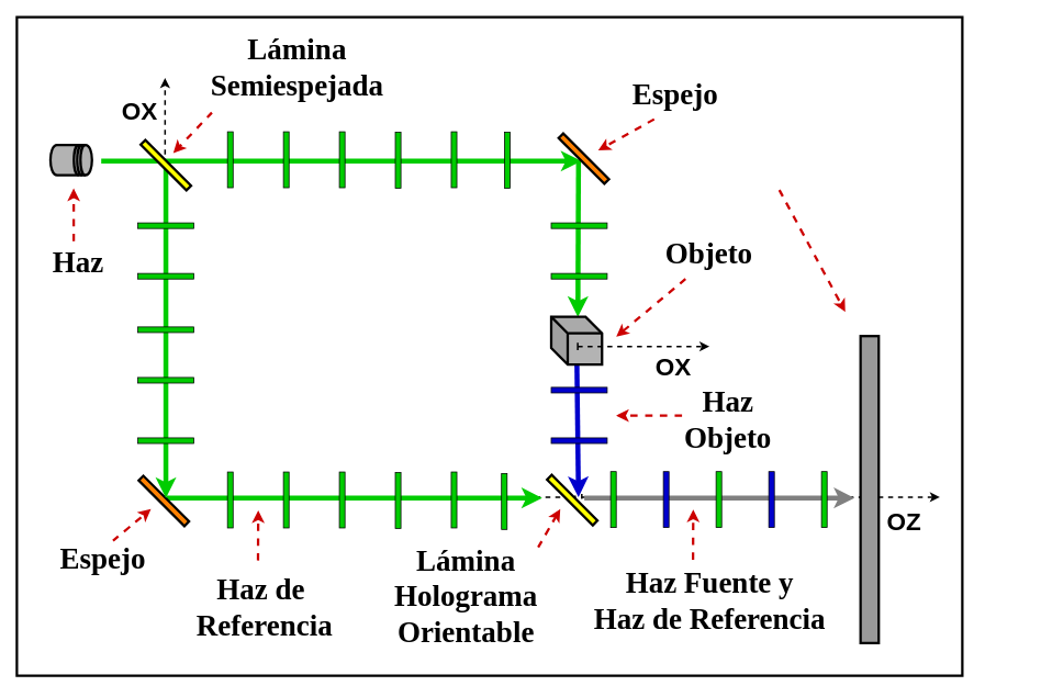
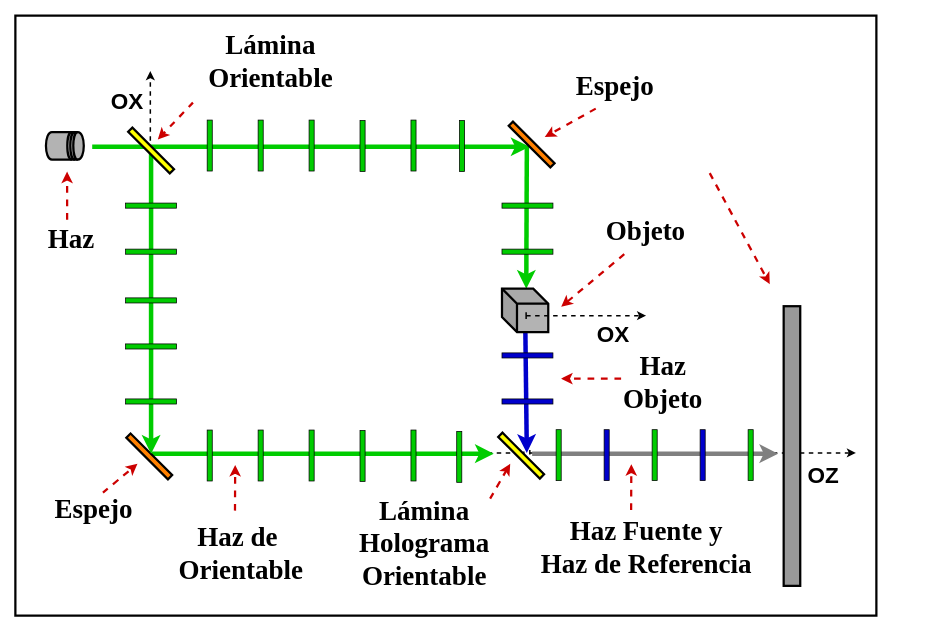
  <mxCell id="0" />
  <mxCell id="1" parent="0" />
  <mxCell id="2" value="" style="endArrow=classic;html=1;rounded=0;strokeWidth=6;strokeColor=#0000CC;startArrow=none;startFill=0;movable=1;resizable=1;rotatable=1;deletable=1;editable=1;connectable=1;" parent="1" source="69" edge="1"><mxGeometry x="-0.359" y="92" width="50" height="50" relative="1" as="geometry"><mxPoint x="701.964" y="423.424" as="sourcePoint" /><mxPoint x="701.922" y="603.021" as="targetPoint" /><mxPoint y="1" as="offset" /></mxGeometry></mxCell>
  <mxCell id="3" value="" style="endArrow=classic;html=1;strokeWidth=2;rounded=0;jumpStyle=line;dashed=1;startArrow=none;movable=1;resizable=1;rotatable=1;deletable=1;editable=1;connectable=1;endFill=1;startFill=0;" parent="1" edge="1"><mxGeometry width="50" height="50" relative="1" as="geometry"><mxPoint x="229.81" y="603" as="sourcePoint" /><mxPoint x="1140.76" y="603" as="targetPoint" /></mxGeometry></mxCell>
  <mxCell id="4" value="" style="endArrow=classic;html=1;rounded=0;strokeWidth=6;startArrow=none;startFill=0;movable=1;resizable=1;rotatable=1;deletable=1;editable=1;connectable=1;jumpStyle=sharp;shadow=0;strokeColor=#808080;" parent="1" edge="1"><mxGeometry x="-0.359" y="92" width="50" height="50" relative="1" as="geometry"><mxPoint x="709" y="604" as="sourcePoint" /><mxPoint x="1037" y="604" as="targetPoint" /><mxPoint y="1" as="offset" /></mxGeometry></mxCell>
  <mxCell id="5" value="" style="endArrow=classic;html=1;strokeWidth=2;rounded=0;jumpStyle=line;dashed=1;startArrow=oval;movable=1;resizable=1;rotatable=1;deletable=1;editable=1;connectable=1;endFill=1;startFill=1;" parent="1" edge="1"><mxGeometry width="50" height="50" relative="1" as="geometry"><mxPoint x="199.94" y="609.9" as="sourcePoint" /><mxPoint x="199.94" y="93.98" as="targetPoint" /></mxGeometry></mxCell>
  <mxCell id="6" value="" style="endArrow=classic;html=1;rounded=0;strokeWidth=6;strokeColor=#00CC00;startArrow=none;startFill=0;movable=1;resizable=1;rotatable=1;deletable=1;editable=1;connectable=1;" parent="1" edge="1"><mxGeometry width="50" height="50" relative="1" as="geometry"><mxPoint x="201.915" y="604.084" as="sourcePoint" /><mxPoint x="657.81" y="604" as="targetPoint" /></mxGeometry></mxCell>
  <mxCell id="7" value="" style="shape=datastore;whiteSpace=wrap;html=1;strokeWidth=3;fillColor=#B3B3B3;direction=south;movable=1;resizable=1;rotatable=1;deletable=1;editable=1;connectable=1;" parent="1" vertex="1"><mxGeometry x="60.763" y="175.187" width="50.464" height="36.671" as="geometry" /></mxCell>
  <mxCell id="8" value="" style="endArrow=classic;html=1;rounded=0;strokeWidth=6;strokeColor=#00CC00;startArrow=none;startFill=0;entryX=1;entryY=0;entryDx=0;entryDy=0;movable=1;resizable=1;rotatable=1;deletable=1;editable=1;connectable=1;" parent="1" edge="1"><mxGeometry width="50" height="50" relative="1" as="geometry"><mxPoint x="122.441" y="194.889" as="sourcePoint" /><mxPoint x="705.579" y="194.889" as="targetPoint" /></mxGeometry></mxCell>
  <mxCell id="9" value="" style="rounded=0;whiteSpace=wrap;html=1;strokeWidth=3;fillColor=#FF8000;rotation=45;movable=1;resizable=1;rotatable=1;deletable=1;editable=1;connectable=1;" parent="1" vertex="1"><mxGeometry x="159.253" y="603.722" width="78.499" height="7.977" as="geometry" /></mxCell>
  <mxCell id="10" value="" style="rounded=0;whiteSpace=wrap;html=1;strokeWidth=3;fillColor=#999999;rotation=90;movable=1;resizable=1;rotatable=1;deletable=1;editable=1;connectable=1;" parent="1" vertex="1"><mxGeometry x="869" y="582.84" width="372.88" height="22.08" as="geometry" /></mxCell>
  <mxCell id="11" value="" style="endArrow=classic;html=1;rounded=0;strokeWidth=6;strokeColor=#00CC00;startArrow=none;startFill=0;movable=1;resizable=1;rotatable=1;deletable=1;editable=1;connectable=1;entryX=0.525;entryY=0.004;entryDx=0;entryDy=0;entryPerimeter=0;" parent="1" target="69" edge="1"><mxGeometry x="-0.359" y="92" width="50" height="50" relative="1" as="geometry"><mxPoint x="701.964" y="193.956" as="sourcePoint" /><mxPoint x="702" y="364" as="targetPoint" /><mxPoint y="1" as="offset" /></mxGeometry></mxCell>
  <mxCell id="12" value="" style="rounded=0;whiteSpace=wrap;html=1;rotation=-90;fillColor=#00CC00;movable=1;resizable=1;rotatable=1;deletable=1;editable=1;connectable=1;" parent="1" vertex="1"><mxGeometry x="245.153" y="189.835" width="67.929" height="6.776" as="geometry" /></mxCell>
  <mxCell id="13" value="" style="rounded=0;whiteSpace=wrap;html=1;rotation=-90;fillColor=#00CC00;movable=1;resizable=1;rotatable=1;deletable=1;editable=1;connectable=1;" parent="1" vertex="1"><mxGeometry x="313.082" y="189.835" width="67.929" height="6.776" as="geometry" /></mxCell>
  <mxCell id="14" value="" style="rounded=0;whiteSpace=wrap;html=1;rotation=-90;fillColor=#00CC00;movable=1;resizable=1;rotatable=1;deletable=1;editable=1;connectable=1;" parent="1" vertex="1"><mxGeometry x="381.011" y="189.835" width="67.929" height="6.776" as="geometry" /></mxCell>
  <mxCell id="15" value="" style="rounded=0;whiteSpace=wrap;html=1;rotation=-90;fillColor=#00CC00;movable=1;resizable=1;rotatable=1;deletable=1;editable=1;connectable=1;" parent="1" vertex="1"><mxGeometry x="448.94" y="190.435" width="67.929" height="6.776" as="geometry" /></mxCell>
  <mxCell id="16" value="" style="rounded=0;whiteSpace=wrap;html=1;rotation=-90;fillColor=#00CC00;movable=1;resizable=1;rotatable=1;deletable=1;editable=1;connectable=1;" parent="1" vertex="1"><mxGeometry x="516.869" y="189.835" width="67.929" height="6.776" as="geometry" /></mxCell>
  <mxCell id="17" value="" style="rounded=0;whiteSpace=wrap;html=1;rotation=-90;fillColor=#00CC00;movable=1;resizable=1;rotatable=1;deletable=1;editable=1;connectable=1;" parent="1" vertex="1"><mxGeometry x="581.579" y="190.435" width="67.929" height="6.776" as="geometry" /></mxCell>
  <mxCell id="18" value="" style="rounded=0;whiteSpace=wrap;html=1;rotation=-90;fillColor=#00CC00;movable=1;resizable=1;rotatable=1;deletable=1;editable=1;connectable=1;" parent="1" vertex="1"><mxGeometry x="245.153" y="603.122" width="67.929" height="6.776" as="geometry" /></mxCell>
  <mxCell id="19" value="" style="rounded=0;whiteSpace=wrap;html=1;rotation=-90;fillColor=#00CC00;movable=1;resizable=1;rotatable=1;deletable=1;editable=1;connectable=1;" parent="1" vertex="1"><mxGeometry x="313.082" y="603.122" width="67.929" height="6.776" as="geometry" /></mxCell>
  <mxCell id="20" value="" style="rounded=0;whiteSpace=wrap;html=1;rotation=-90;fillColor=#00CC00;movable=1;resizable=1;rotatable=1;deletable=1;editable=1;connectable=1;" parent="1" vertex="1"><mxGeometry x="381.011" y="603.122" width="67.929" height="6.776" as="geometry" /></mxCell>
  <mxCell id="21" value="" style="rounded=0;whiteSpace=wrap;html=1;rotation=-90;fillColor=#00CC00;movable=1;resizable=1;rotatable=1;deletable=1;editable=1;connectable=1;" parent="1" vertex="1"><mxGeometry x="448.94" y="603.722" width="67.929" height="6.776" as="geometry" /></mxCell>
  <mxCell id="22" value="" style="rounded=0;whiteSpace=wrap;html=1;rotation=-90;fillColor=#00CC00;movable=1;resizable=1;rotatable=1;deletable=1;editable=1;connectable=1;" parent="1" vertex="1"><mxGeometry x="516.869" y="603.122" width="67.929" height="6.776" as="geometry" /></mxCell>
  <mxCell id="23" value="" style="rounded=0;whiteSpace=wrap;html=1;rotation=-90;fillColor=#00CC00;movable=1;resizable=1;rotatable=1;deletable=1;editable=1;connectable=1;" parent="1" vertex="1"><mxGeometry x="577.879" y="604.922" width="67.929" height="6.776" as="geometry" /></mxCell>
  <mxCell id="24" value="" style="endArrow=classic;html=1;rounded=0;strokeWidth=6;strokeColor=#00CC00;startArrow=none;startFill=0;entryX=1;entryY=1;entryDx=0;entryDy=0;movable=1;resizable=1;rotatable=1;deletable=1;editable=1;connectable=1;" parent="1" edge="1"><mxGeometry width="50" height="50" relative="1" as="geometry"><mxPoint x="200.94" y="194.889" as="sourcePoint" /><mxPoint x="200.94" y="604.121" as="targetPoint" /></mxGeometry></mxCell>
  <mxCell id="25" value="" style="rounded=0;whiteSpace=wrap;html=1;strokeWidth=3;fillColor=#FF8000;rotation=45;movable=1;resizable=1;rotatable=1;deletable=1;editable=1;connectable=1;" parent="1" vertex="1"><mxGeometry x="669.133" y="187.844" width="78.499" height="7.977" as="geometry" /></mxCell>
  <mxCell id="26" value="" style="rounded=0;whiteSpace=wrap;html=1;strokeWidth=3;fillColor=#FFFF00;rotation=45;movable=1;resizable=1;rotatable=1;deletable=1;editable=1;connectable=1;" parent="1" vertex="1"><mxGeometry x="161.69" y="195.822" width="78.499" height="7.977" as="geometry" /></mxCell>
  <mxCell id="27" value="" style="rounded=0;whiteSpace=wrap;html=1;rotation=-180;fillColor=#00CC00;movable=1;resizable=1;rotatable=1;deletable=1;editable=1;connectable=1;" parent="1" vertex="1"><mxGeometry x="166.978" y="269.943" width="67.929" height="6.776" as="geometry" /></mxCell>
  <mxCell id="28" value="" style="rounded=0;whiteSpace=wrap;html=1;rotation=-180;fillColor=#00CC00;movable=1;resizable=1;rotatable=1;deletable=1;editable=1;connectable=1;" parent="1" vertex="1"><mxGeometry x="166.978" y="331.329" width="67.929" height="6.776" as="geometry" /></mxCell>
  <mxCell id="29" value="" style="rounded=0;whiteSpace=wrap;html=1;rotation=-180;fillColor=#00CC00;movable=1;resizable=1;rotatable=1;deletable=1;editable=1;connectable=1;" parent="1" vertex="1"><mxGeometry x="166.978" y="396.344" width="67.929" height="6.776" as="geometry" /></mxCell>
  <mxCell id="30" value="" style="rounded=0;whiteSpace=wrap;html=1;rotation=-180;fillColor=#00CC00;movable=1;resizable=1;rotatable=1;deletable=1;editable=1;connectable=1;" parent="1" vertex="1"><mxGeometry x="166.978" y="457.729" width="67.929" height="6.776" as="geometry" /></mxCell>
  <mxCell id="31" value="" style="rounded=0;whiteSpace=wrap;html=1;rotation=-180;fillColor=#00CC00;movable=1;resizable=1;rotatable=1;deletable=1;editable=1;connectable=1;" parent="1" vertex="1"><mxGeometry x="668.814" y="269.943" width="67.929" height="6.776" as="geometry" /></mxCell>
  <mxCell id="32" value="" style="rounded=0;whiteSpace=wrap;html=1;rotation=-180;fillColor=#00CC00;movable=1;resizable=1;rotatable=1;deletable=1;editable=1;connectable=1;" parent="1" vertex="1"><mxGeometry x="668.814" y="331.329" width="67.929" height="6.776" as="geometry" /></mxCell>
  <mxCell id="33" value="" style="rounded=0;whiteSpace=wrap;html=1;rotation=-180;fillColor=#00CC00;movable=1;resizable=1;rotatable=1;deletable=1;editable=1;connectable=1;" parent="1" vertex="1"><mxGeometry x="166.978" y="531.079" width="67.929" height="6.776" as="geometry" /></mxCell>
  <mxCell id="34" value="" style="rounded=0;whiteSpace=wrap;html=1;rotation=-180;fillColor=#0000CC;movable=1;resizable=1;rotatable=1;deletable=1;editable=1;connectable=1;" parent="1" vertex="1"><mxGeometry x="668.814" y="469.693" width="67.929" height="6.776" as="geometry" /></mxCell>
  <mxCell id="35" value="" style="rounded=0;whiteSpace=wrap;html=1;rotation=-180;fillColor=#0000CC;movable=1;resizable=1;rotatable=1;deletable=1;editable=1;connectable=1;" parent="1" vertex="1"><mxGeometry x="668.814" y="531.079" width="67.929" height="6.776" as="geometry" /></mxCell>
- <mxCell id="36" value="Haz de&lt;br style=&quot;border-color: var(--border-color);&quot;&gt;&amp;nbsp;Referencia" style="text;html=1;align=center;verticalAlign=middle;resizable=1;points=[];autosize=1;strokeColor=none;fillColor=none;fontSize=36;fontFamily=Times New Roman;fontColor=#000000;fontStyle=1;movable=1;rotatable=1;deletable=1;editable=1;connectable=1;" parent="1" vertex="1"><mxGeometry x="217.81" y="687.18" width="196" height="100" as="geometry" /></mxCell>
+ <mxCell id="36" value="Haz de&lt;br style=&quot;border-color: var(--border-color);&quot;&gt;&amp;nbsp;Orientable" style="text;html=1;align=center;verticalAlign=middle;resizable=1;points=[];autosize=1;strokeColor=none;fillColor=none;fontSize=36;fontFamily=Times New Roman;fontColor=#000000;fontStyle=1;movable=1;rotatable=1;deletable=1;editable=1;connectable=1;" parent="1" vertex="1"><mxGeometry x="217.81" y="687.18" width="196" height="100" as="geometry" /></mxCell>
  <mxCell id="37" value="Objeto" style="text;html=1;align=center;verticalAlign=middle;resizable=1;points=[];autosize=1;strokeColor=none;fillColor=none;fontSize=36;fontFamily=Times New Roman;fontColor=#000000;fontStyle=1;movable=1;rotatable=1;deletable=1;editable=1;connectable=1;" parent="1" vertex="1"><mxGeometry x="794.968" y="278.102" width="130" height="60" as="geometry" /></mxCell>
  <mxCell id="38" value="Haz" style="text;html=1;align=center;verticalAlign=middle;resizable=1;points=[];autosize=1;strokeColor=none;fillColor=none;fontSize=36;fontFamily=Times New Roman;fontColor=#000000;fontStyle=1;movable=1;rotatable=1;deletable=1;editable=1;connectable=1;" parent="1" vertex="1"><mxGeometry x="29.256" y="287.999" width="130" height="60" as="geometry" /></mxCell>
  <mxCell id="39" value="" style="endArrow=classic;html=1;dashed=1;strokeColor=#CC0000;strokeWidth=3;fontFamily=Times New Roman;fontSize=36;fontColor=#000000;curved=1;movable=1;resizable=1;rotatable=1;deletable=1;editable=1;connectable=1;" parent="1" edge="1"><mxGeometry x="-0.37" y="53" width="50" height="50" relative="1" as="geometry"><mxPoint x="793.81" y="144" as="sourcePoint" /><mxPoint x="725.81" y="182" as="targetPoint" /><mxPoint y="-1" as="offset" /></mxGeometry></mxCell>
  <mxCell id="40" value="" style="endArrow=classic;html=1;dashed=1;strokeColor=#CC0000;strokeWidth=3;fontFamily=Times New Roman;fontSize=36;fontColor=#000000;curved=1;movable=1;resizable=1;rotatable=1;deletable=1;editable=1;connectable=1;" parent="1" edge="1"><mxGeometry x="-0.37" y="53" width="50" height="50" relative="1" as="geometry"><mxPoint x="136.76" y="656" as="sourcePoint" /><mxPoint x="182.824" y="617.575" as="targetPoint" /><mxPoint y="-1" as="offset" /></mxGeometry></mxCell>
  <mxCell id="41" value="" style="endArrow=classic;html=1;dashed=1;strokeColor=#CC0000;strokeWidth=3;fontFamily=Times New Roman;fontSize=36;fontColor=#000000;curved=1;movable=1;resizable=1;rotatable=1;deletable=1;editable=1;connectable=1;" parent="1" edge="1"><mxGeometry x="-0.37" y="53" width="50" height="50" relative="1" as="geometry"><mxPoint x="89" y="292" as="sourcePoint" /><mxPoint x="89" y="228" as="targetPoint" /><mxPoint y="-1" as="offset" /></mxGeometry></mxCell>
  <mxCell id="42" value="" style="endArrow=classic;html=1;dashed=1;strokeColor=#CC0000;strokeWidth=3;fontFamily=Times New Roman;fontSize=36;fontColor=#000000;curved=1;movable=1;resizable=1;rotatable=1;deletable=1;editable=1;connectable=1;" parent="1" edge="1"><mxGeometry x="-0.37" y="53" width="50" height="50" relative="1" as="geometry"><mxPoint x="312.81" y="680" as="sourcePoint" /><mxPoint x="313.084" y="619.051" as="targetPoint" /><mxPoint y="-1" as="offset" /></mxGeometry></mxCell>
  <mxCell id="43" value="" style="endArrow=classic;html=1;dashed=1;strokeColor=#CC0000;strokeWidth=3;fontFamily=Times New Roman;fontSize=36;fontColor=#000000;curved=1;movable=1;resizable=1;rotatable=1;deletable=1;editable=1;connectable=1;" parent="1" edge="1"><mxGeometry x="-0.37" y="53" width="50" height="50" relative="1" as="geometry"><mxPoint x="653" y="664" as="sourcePoint" /><mxPoint x="679.792" y="617.575" as="targetPoint" /><mxPoint y="-1" as="offset" /></mxGeometry></mxCell>
  <mxCell id="44" value="Haz Fuente y&lt;br&gt;Haz de Referencia" style="text;html=1;align=center;verticalAlign=middle;resizable=1;points=[];autosize=1;strokeColor=none;fillColor=none;fontSize=36;fontFamily=Times New Roman;fontColor=#000000;fontStyle=1;movable=1;rotatable=1;deletable=1;editable=1;connectable=1;" parent="1" vertex="1"><mxGeometry x="709.01" y="678.74" width="304" height="100" as="geometry" /></mxCell>
  <mxCell id="45" value="" style="endArrow=classic;html=1;dashed=1;strokeColor=#CC0000;strokeWidth=3;fontFamily=Times New Roman;fontSize=36;fontColor=#000000;curved=1;movable=1;resizable=1;rotatable=1;deletable=1;editable=1;connectable=1;" parent="1" edge="1"><mxGeometry x="-0.37" y="53" width="50" height="50" relative="1" as="geometry"><mxPoint x="831.87" y="338.1" as="sourcePoint" /><mxPoint x="747.755" y="408.25" as="targetPoint" /><mxPoint y="-1" as="offset" /></mxGeometry></mxCell>
- <mxCell id="46" value="Lámina&lt;br&gt;Semiespejada" style="text;html=1;align=center;verticalAlign=middle;resizable=1;points=[];autosize=1;strokeColor=none;fillColor=none;fontSize=36;fontFamily=Times New Roman;fontColor=#000000;fontStyle=1;movable=1;rotatable=1;deletable=1;editable=1;connectable=1;" parent="1" vertex="1"><mxGeometry x="265.81" y="32" width="187.54" height="100" as="geometry" /></mxCell>
+ <mxCell id="46" value="Lámina&lt;br&gt;Orientable" style="text;html=1;align=center;verticalAlign=middle;resizable=1;points=[];autosize=1;strokeColor=none;fillColor=none;fontSize=36;fontFamily=Times New Roman;fontColor=#000000;fontStyle=1;movable=1;rotatable=1;deletable=1;editable=1;connectable=1;" parent="1" vertex="1"><mxGeometry x="265.81" y="32" width="187.54" height="100" as="geometry" /></mxCell>
  <mxCell id="47" value="Espejo" style="text;html=1;align=center;verticalAlign=middle;resizable=1;points=[];autosize=1;strokeColor=none;fillColor=none;fontSize=36;fontFamily=Times New Roman;fontColor=#000000;fontStyle=1;movable=1;rotatable=1;deletable=1;editable=1;connectable=1;" parent="1" vertex="1"><mxGeometry x="747.63" y="84" width="142.74" height="60" as="geometry" /></mxCell>
  <mxCell id="48" value="Lámina&lt;br&gt;Holograma&lt;br&gt;Orientable" style="text;html=1;align=center;verticalAlign=middle;resizable=1;points=[];autosize=1;strokeColor=none;fillColor=none;fontSize=36;fontFamily=Times New Roman;fontColor=#000000;fontStyle=1;movable=1;rotatable=1;deletable=1;editable=1;connectable=1;" parent="1" vertex="1"><mxGeometry x="448.94" y="652" width="232" height="144" as="geometry" /></mxCell>
  <mxCell id="49" value="" style="endArrow=classic;html=1;dashed=1;strokeColor=#CC0000;strokeWidth=3;fontFamily=Times New Roman;fontSize=36;fontColor=#000000;curved=1;movable=1;resizable=1;rotatable=1;deletable=1;editable=1;connectable=1;" parent="1" edge="1"><mxGeometry x="-0.37" y="53" width="50" height="50" relative="1" as="geometry"><mxPoint x="256.76" y="136" as="sourcePoint" /><mxPoint x="209.94" y="185" as="targetPoint" /><mxPoint y="-1" as="offset" /></mxGeometry></mxCell>
  <mxCell id="50" value="" style="endArrow=classic;html=1;dashed=1;strokeColor=#CC0000;strokeWidth=3;fontFamily=Times New Roman;fontSize=36;fontColor=#000000;curved=1;movable=1;resizable=1;rotatable=1;deletable=1;editable=1;connectable=1;" parent="1" edge="1"><mxGeometry x="-0.37" y="53" width="50" height="50" relative="1" as="geometry"><mxPoint x="945.81" y="230" as="sourcePoint" /><mxPoint x="1025.81" y="378" as="targetPoint" /><mxPoint y="-1" as="offset" /></mxGeometry></mxCell>
  <mxCell id="51" value="Espejo" style="text;html=1;align=center;verticalAlign=middle;resizable=1;points=[];autosize=1;strokeColor=none;fillColor=none;fontSize=36;fontFamily=Times New Roman;fontColor=#000000;fontStyle=1;movable=1;rotatable=1;deletable=1;editable=1;connectable=1;" parent="1" vertex="1"><mxGeometry x="52.76" y="648" width="142.74" height="60" as="geometry" /></mxCell>
  <mxCell id="52" value="" style="group;movable=1;resizable=1;rotatable=1;deletable=1;editable=1;connectable=1;" parent="1" vertex="1" connectable="0"><mxGeometry x="992.995" y="572.075" width="11.21" height="68.865" as="geometry" /></mxCell>
  <mxCell id="53" value="" style="rounded=0;whiteSpace=wrap;html=1;rotation=-90;fillColor=#00CC00;movable=1;resizable=1;rotatable=1;deletable=1;editable=1;connectable=1;" parent="52" vertex="1"><mxGeometry x="-26.575" y="30.575" width="67.93" height="6.78" as="geometry" /></mxCell>
  <mxCell id="54" value="" style="group;movable=1;resizable=1;rotatable=1;deletable=1;editable=1;connectable=1;" parent="1" vertex="1" connectable="0"><mxGeometry x="804.995" y="572.075" width="360.005" height="242.925" as="geometry" /></mxCell>
  <mxCell id="55" value="" style="rounded=0;whiteSpace=wrap;html=1;rotation=-90;fillColor=#0000CC;movable=1;resizable=1;rotatable=1;deletable=1;editable=1;connectable=1;" parent="54" vertex="1"><mxGeometry x="-30.575" y="30.575" width="67.93" height="6.78" as="geometry" /></mxCell>
  <mxCell id="56" value="" style="rounded=0;whiteSpace=wrap;html=1;strokeWidth=3;fillColor=#FFFF00;rotation=45;movable=1;resizable=1;rotatable=1;deletable=1;editable=1;connectable=1;" parent="1" vertex="1"><mxGeometry x="655.11" y="602.652" width="78.499" height="7.977" as="geometry" /></mxCell>
  <mxCell id="57" value="&lt;b&gt;&lt;font style=&quot;font-size: 30px;&quot;&gt;OX&lt;/font&gt;&lt;/b&gt;" style="text;html=1;align=center;verticalAlign=middle;resizable=1;points=[];autosize=1;strokeColor=none;fillColor=none;fontSize=36;movable=1;rotatable=1;deletable=1;editable=1;connectable=1;" parent="1" vertex="1"><mxGeometry x="136.76" y="104" width="64" height="56" as="geometry" /></mxCell>
  <mxCell id="58" value="&lt;b&gt;&lt;font style=&quot;font-size: 30px;&quot;&gt;OZ&lt;/font&gt;&lt;/b&gt;" style="text;html=1;align=center;verticalAlign=middle;resizable=1;points=[];autosize=1;strokeColor=none;fillColor=none;fontSize=36;movable=1;rotatable=1;deletable=1;editable=1;connectable=1;" parent="1" vertex="1"><mxGeometry x="1065" y="602.65" width="64" height="56" as="geometry" /></mxCell>
  <mxCell id="59" value="" style="group;movable=1;resizable=1;rotatable=1;deletable=1;editable=1;connectable=1;" parent="1" vertex="1" connectable="0"><mxGeometry x="740.995" y="572.075" width="424.005" height="251.925" as="geometry" /></mxCell>
  <mxCell id="60" value="" style="rounded=0;whiteSpace=wrap;html=1;rotation=-90;fillColor=#00CC00;movable=1;resizable=1;rotatable=1;deletable=1;editable=1;connectable=1;" parent="59" vertex="1"><mxGeometry x="-30.575" y="30.575" width="67.93" height="6.78" as="geometry" /></mxCell>
  <mxCell id="61" value="" style="endArrow=classic;html=1;dashed=1;strokeColor=#CC0000;strokeWidth=3;fontFamily=Times New Roman;fontSize=36;fontColor=#000000;curved=1;movable=1;resizable=1;rotatable=1;deletable=1;editable=1;connectable=1;" parent="1" edge="1"><mxGeometry x="-0.37" y="53" width="50" height="50" relative="1" as="geometry"><mxPoint x="841" y="679.1" as="sourcePoint" /><mxPoint x="841.274" y="618.151" as="targetPoint" /><mxPoint y="-1" as="offset" /></mxGeometry></mxCell>
  <mxCell id="62" value="Haz &lt;br&gt;Objeto" style="text;html=1;align=center;verticalAlign=middle;resizable=1;points=[];autosize=1;strokeColor=none;fillColor=none;fontSize=36;fontFamily=Times New Roman;fontColor=#000000;fontStyle=1;movable=1;rotatable=1;deletable=1;editable=1;connectable=1;" parent="1" vertex="1"><mxGeometry x="818.83" y="460" width="128" height="100" as="geometry" /></mxCell>
  <mxCell id="63" value="" style="endArrow=classic;html=1;dashed=1;strokeColor=#CC0000;strokeWidth=3;fontFamily=Times New Roman;fontSize=36;fontColor=#000000;curved=1;movable=1;resizable=1;rotatable=1;deletable=1;editable=1;connectable=1;" parent="1" edge="1"><mxGeometry x="-0.37" y="53" width="50" height="50" relative="1" as="geometry"><mxPoint x="827.63" y="504" as="sourcePoint" /><mxPoint x="747.63" y="504" as="targetPoint" /><mxPoint y="-1" as="offset" /></mxGeometry></mxCell>
  <mxCell id="64" value="" style="group;movable=1;resizable=1;rotatable=1;deletable=1;editable=1;connectable=1;" parent="1" vertex="1" connectable="0"><mxGeometry x="868.995" y="572.075" width="11.21" height="68.865" as="geometry" /></mxCell>
  <mxCell id="65" value="" style="rounded=0;whiteSpace=wrap;html=1;rotation=-90;fillColor=#00CC00;movable=1;resizable=1;rotatable=1;deletable=1;editable=1;connectable=1;" parent="64" vertex="1"><mxGeometry x="-30.575" y="30.575" width="67.93" height="6.78" as="geometry" /></mxCell>
  <mxCell id="66" value="" style="group;movable=1;resizable=1;rotatable=1;deletable=1;editable=1;connectable=1;" parent="1" vertex="1" connectable="0"><mxGeometry x="932.995" y="572.075" width="11.21" height="68.865" as="geometry" /></mxCell>
  <mxCell id="67" value="" style="rounded=0;whiteSpace=wrap;html=1;rotation=-90;fillColor=#0000CC;movable=1;resizable=1;rotatable=1;deletable=1;editable=1;connectable=1;" parent="66" vertex="1"><mxGeometry x="-30.575" y="30.575" width="67.93" height="6.78" as="geometry" /></mxCell>
  <mxCell id="68" value="&lt;b&gt;&lt;font style=&quot;font-size: 30px;&quot;&gt;OX&lt;/font&gt;&lt;/b&gt;" style="text;html=1;align=center;verticalAlign=middle;resizable=0;points=[];autosize=1;strokeColor=none;fillColor=none;fontSize=36;" parent="1" vertex="1"><mxGeometry x="785" y="413.69" width="64" height="56" as="geometry" /></mxCell>
  <mxCell id="69" value="" style="shape=cube;whiteSpace=wrap;html=1;boundedLbl=1;backgroundOutline=1;darkOpacity=0.05;darkOpacity2=0.1;strokeWidth=3;fillColor=#B3B3B3;movable=1;resizable=1;rotatable=1;deletable=1;editable=1;connectable=1;" parent="1" vertex="1"><mxGeometry x="668.817" y="384.004" width="61.678" height="57.93" as="geometry" /></mxCell>
  <mxCell id="70" value="" style="endArrow=classic;html=1;strokeWidth=2;rounded=0;jumpStyle=line;dashed=1;startArrow=baseDash;movable=1;resizable=1;rotatable=1;deletable=1;editable=1;connectable=1;endFill=1;startFill=0;" parent="1" edge="1"><mxGeometry width="50" height="50" relative="1" as="geometry"><mxPoint x="701" y="420" as="sourcePoint" /><mxPoint x="861" y="420" as="targetPoint" /></mxGeometry></mxCell>
  <mxCell id="71" value="" style="rounded=0;whiteSpace=wrap;html=1;fillColor=none;movable=1;resizable=1;rotatable=1;deletable=1;editable=1;connectable=1;strokeWidth=3;fontFamily=Times New Roman;fontSize=36;" vertex="1" parent="1"><mxGeometry x="20" y="20" width="1148" height="800" as="geometry" /></mxCell>
